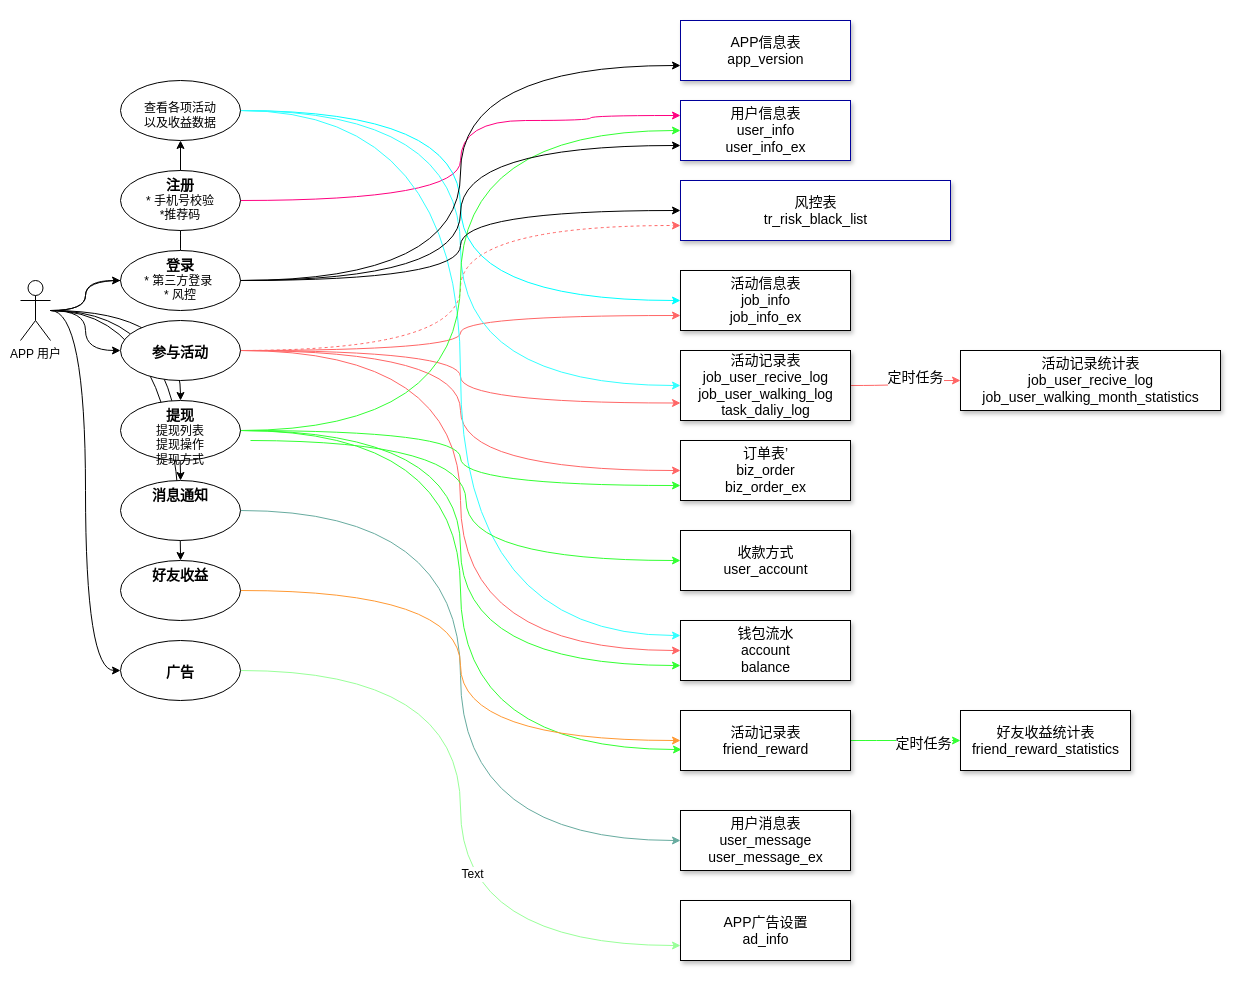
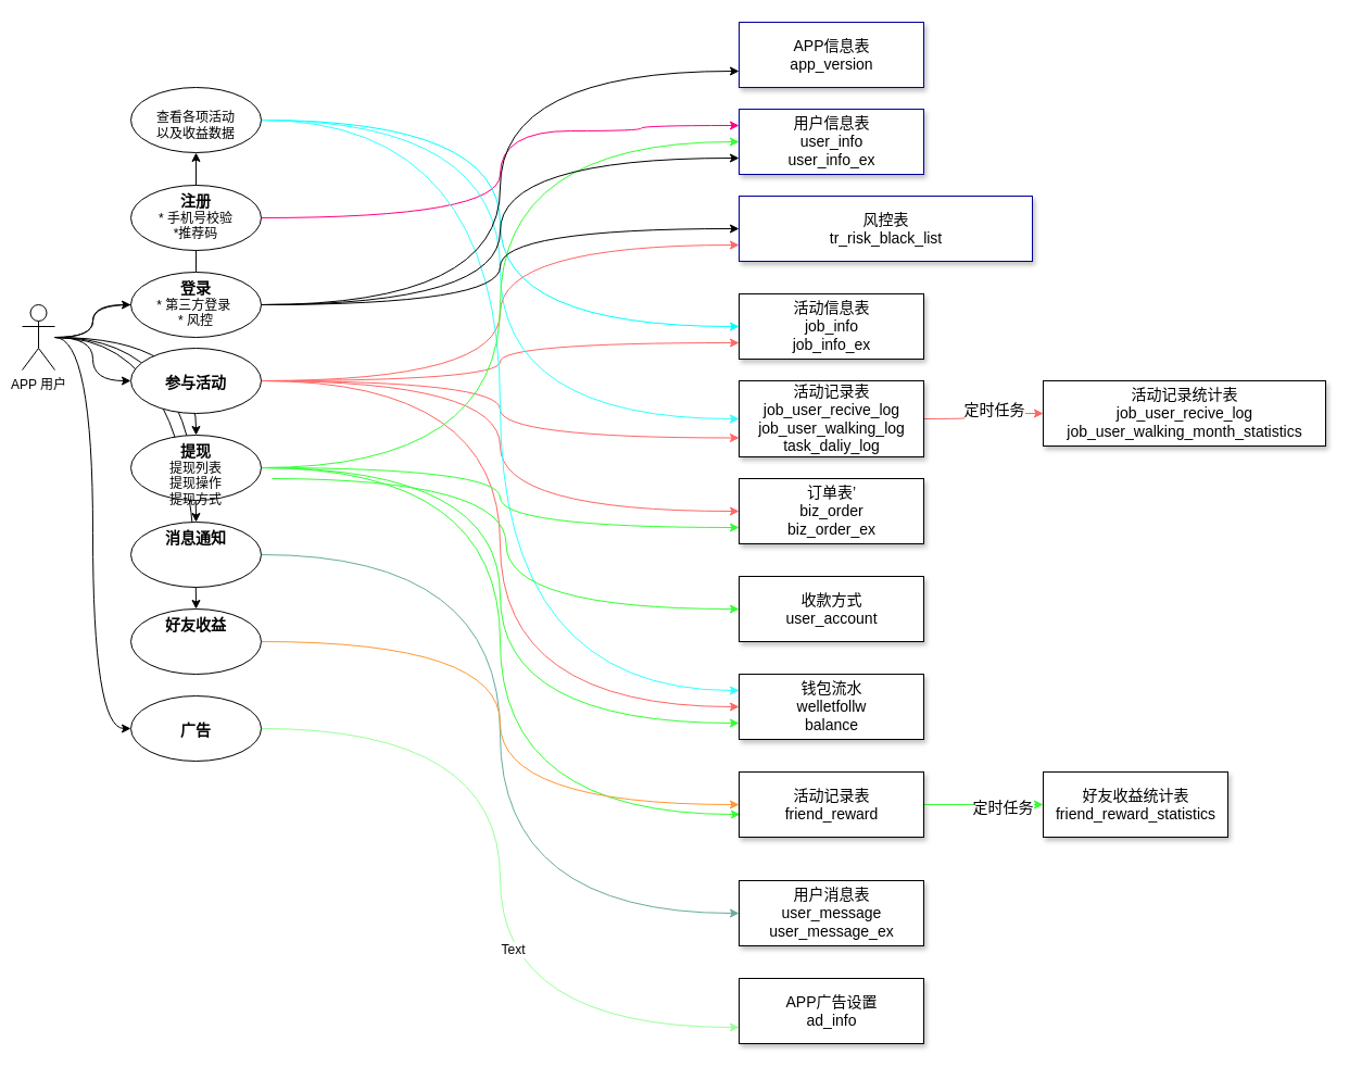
  <mxCell id="0" />
  <mxCell id="1" parent="0" />
  <mxCell id="2" value="" style="edgeStyle=orthogonalEdgeStyle;rounded=0;orthogonalLoop=1;jettySize=auto;html=1;curved=1;" edge="1" parent="1" source="9" target="31"><mxGeometry relative="1" as="geometry" /></mxCell>
  <mxCell id="3" value="" style="edgeStyle=orthogonalEdgeStyle;rounded=0;orthogonalLoop=1;jettySize=auto;html=1;curved=1;" edge="1" parent="1" source="9" target="17"><mxGeometry relative="1" as="geometry" /></mxCell>
  <mxCell id="4" value="" style="edgeStyle=orthogonalEdgeStyle;curved=1;rounded=0;orthogonalLoop=1;jettySize=auto;html=1;startArrow=none;" edge="1" parent="1" source="31" target="21"><mxGeometry relative="1" as="geometry" /></mxCell>
  <mxCell id="5" value="" style="edgeStyle=orthogonalEdgeStyle;curved=1;rounded=0;orthogonalLoop=1;jettySize=auto;html=1;" edge="1" parent="1" source="9" target="26"><mxGeometry relative="1" as="geometry" /></mxCell>
  <mxCell id="6" value="" style="edgeStyle=orthogonalEdgeStyle;curved=1;rounded=0;orthogonalLoop=1;jettySize=auto;html=1;fontSize=14;" edge="1" parent="1" source="9" target="28"><mxGeometry relative="1" as="geometry" /></mxCell>
  <mxCell id="7" style="edgeStyle=orthogonalEdgeStyle;curved=1;rounded=0;orthogonalLoop=1;jettySize=auto;html=1;fontSize=14;entryX=0.5;entryY=0;entryDx=0;entryDy=0;" edge="1" parent="1" source="9" target="40"><mxGeometry relative="1" as="geometry"><mxPoint x="180" y="610" as="targetPoint" /></mxGeometry></mxCell>
  <mxCell id="8" style="edgeStyle=orthogonalEdgeStyle;curved=1;rounded=0;orthogonalLoop=1;jettySize=auto;html=1;fontSize=14;strokeColor=#000000;entryX=0;entryY=0.5;entryDx=0;entryDy=0;" edge="1" parent="1" source="9" target="53"><mxGeometry relative="1" as="geometry"><mxPoint x="150" y="700" as="targetPoint" /></mxGeometry></mxCell>
  <mxCell id="9" value="APP 用户" style="shape=umlActor;verticalLabelPosition=bottom;verticalAlign=top;html=1;outlineConnect=0;" vertex="1" parent="1"><mxGeometry x="20" y="280" width="30" height="60" as="geometry" /></mxCell>
  <mxCell id="10" style="edgeStyle=orthogonalEdgeStyle;curved=1;rounded=0;orthogonalLoop=1;jettySize=auto;html=1;entryX=0;entryY=0.25;entryDx=0;entryDy=0;fontSize=14;strokeColor=#FF0080;" edge="1" parent="1" source="11" target="33"><mxGeometry relative="1" as="geometry"><Array as="points"><mxPoint x="460" y="200" /><mxPoint x="460" y="120" /><mxPoint x="590" y="120" /><mxPoint x="590" y="115" /></Array></mxGeometry></mxCell>
  <mxCell id="11" value="&lt;font style=&quot;font-size: 14px&quot;&gt;&lt;b&gt;注册&lt;/b&gt;&lt;/font&gt;&lt;br&gt;* 手机号校验&lt;br&gt;*推荐码" style="ellipse;whiteSpace=wrap;html=1;verticalAlign=top;" vertex="1" parent="1"><mxGeometry x="120" y="170" width="120" height="60" as="geometry" /></mxCell>
  <mxCell id="12" style="edgeStyle=orthogonalEdgeStyle;curved=1;rounded=0;orthogonalLoop=1;jettySize=auto;html=1;fontSize=14;strokeColor=#FF6666;entryX=0;entryY=0.75;entryDx=0;entryDy=0;" edge="1" parent="1" source="17" target="35"><mxGeometry relative="1" as="geometry" /></mxCell>
  <mxCell id="13" style="edgeStyle=orthogonalEdgeStyle;curved=1;rounded=0;orthogonalLoop=1;jettySize=auto;html=1;fontSize=14;strokeColor=#FF6666;entryX=0;entryY=0.75;entryDx=0;entryDy=0;" edge="1" parent="1" source="17" target="38"><mxGeometry relative="1" as="geometry" /></mxCell>
  <mxCell id="14" style="edgeStyle=orthogonalEdgeStyle;curved=1;rounded=0;orthogonalLoop=1;jettySize=auto;html=1;fontSize=14;entryX=0;entryY=0.5;entryDx=0;entryDy=0;strokeColor=#FF6666;" edge="1" parent="1" source="17" target="41"><mxGeometry relative="1" as="geometry"><mxPoint x="680" y="490" as="targetPoint" /></mxGeometry></mxCell>
  <mxCell id="15" style="edgeStyle=orthogonalEdgeStyle;curved=1;rounded=0;orthogonalLoop=1;jettySize=auto;html=1;entryX=0;entryY=0.5;entryDx=0;entryDy=0;fontSize=14;strokeColor=#FF6666;" edge="1" parent="1" source="17" target="42"><mxGeometry relative="1" as="geometry" /></mxCell>
- <mxCell id="16" style="edgeStyle=orthogonalEdgeStyle;curved=1;rounded=0;orthogonalLoop=1;jettySize=auto;html=1;entryX=0;entryY=0.75;entryDx=0;entryDy=0;fontSize=14;strokeColor=#FF6666;dashed=1;" edge="1" parent="1" source="17" target="34"><mxGeometry relative="1" as="geometry" /></mxCell>
+ <mxCell id="16" style="edgeStyle=orthogonalEdgeStyle;curved=1;rounded=0;orthogonalLoop=1;jettySize=auto;html=1;entryX=0;entryY=0.75;entryDx=0;entryDy=0;fontSize=14;strokeColor=#FF6666;" edge="1" parent="1" source="17" target="34"><mxGeometry relative="1" as="geometry" /></mxCell>
  <mxCell id="17" value="&lt;b&gt;&lt;font style=&quot;font-size: 14px&quot;&gt;&lt;br&gt;参与活动&lt;/font&gt;&lt;/b&gt;" style="ellipse;whiteSpace=wrap;html=1;verticalAlign=top;" vertex="1" parent="1"><mxGeometry x="120" y="320" width="120" height="60" as="geometry" /></mxCell>
  <mxCell id="18" style="edgeStyle=orthogonalEdgeStyle;curved=1;rounded=0;orthogonalLoop=1;jettySize=auto;html=1;entryX=0;entryY=0.5;entryDx=0;entryDy=0;fontSize=14;strokeColor=#00FFFF;" edge="1" parent="1" source="21" target="35"><mxGeometry relative="1" as="geometry" /></mxCell>
  <mxCell id="19" style="edgeStyle=orthogonalEdgeStyle;curved=1;rounded=0;orthogonalLoop=1;jettySize=auto;html=1;entryX=0;entryY=0.25;entryDx=0;entryDy=0;fontSize=14;strokeColor=#33FFFF;" edge="1" parent="1" source="21" target="42"><mxGeometry relative="1" as="geometry" /></mxCell>
  <mxCell id="20" style="edgeStyle=orthogonalEdgeStyle;curved=1;rounded=0;orthogonalLoop=1;jettySize=auto;html=1;entryX=0;entryY=0.5;entryDx=0;entryDy=0;fontSize=14;strokeColor=#33FFFF;" edge="1" parent="1" source="21" target="38"><mxGeometry relative="1" as="geometry" /></mxCell>
  <mxCell id="21" value="&lt;br&gt;查看各项活动&lt;br&gt;以及收益数据" style="ellipse;whiteSpace=wrap;html=1;verticalAlign=top;" vertex="1" parent="1"><mxGeometry x="120" y="80" width="120" height="60" as="geometry" /></mxCell>
  <mxCell id="22" style="edgeStyle=orthogonalEdgeStyle;curved=1;rounded=0;orthogonalLoop=1;jettySize=auto;html=1;entryX=0;entryY=0.75;entryDx=0;entryDy=0;fontSize=14;strokeColor=#33FF33;" edge="1" parent="1" source="26" target="41"><mxGeometry relative="1" as="geometry" /></mxCell>
  <mxCell id="23" style="edgeStyle=orthogonalEdgeStyle;curved=1;rounded=0;orthogonalLoop=1;jettySize=auto;html=1;entryX=0;entryY=0.75;entryDx=0;entryDy=0;fontSize=14;strokeColor=#33FF33;" edge="1" parent="1" source="26" target="42"><mxGeometry relative="1" as="geometry" /></mxCell>
  <mxCell id="24" style="edgeStyle=orthogonalEdgeStyle;curved=1;rounded=0;orthogonalLoop=1;jettySize=auto;html=1;entryX=0;entryY=0.5;entryDx=0;entryDy=0;fontSize=14;strokeColor=#33FF33;" edge="1" parent="1" source="26" target="33"><mxGeometry relative="1" as="geometry" /></mxCell>
  <mxCell id="25" style="edgeStyle=orthogonalEdgeStyle;curved=1;rounded=0;orthogonalLoop=1;jettySize=auto;html=1;entryX=0.006;entryY=0.65;entryDx=0;entryDy=0;entryPerimeter=0;fontSize=14;strokeColor=#33FF33;" edge="1" parent="1" source="26" target="46"><mxGeometry relative="1" as="geometry" /></mxCell>
  <mxCell id="26" value="&lt;font&gt;&lt;span style=&quot;font-weight: bold ; font-size: 14px&quot;&gt;提现&lt;/span&gt;&lt;br&gt;&lt;font style=&quot;font-size: 12px&quot;&gt;提现列表&lt;br&gt;提现操作&lt;br&gt;提现方式&lt;/font&gt;&lt;br&gt;&lt;/font&gt;" style="ellipse;whiteSpace=wrap;html=1;verticalAlign=top;" vertex="1" parent="1"><mxGeometry x="120" y="400" width="120" height="60" as="geometry" /></mxCell>
  <mxCell id="27" style="edgeStyle=orthogonalEdgeStyle;curved=1;rounded=0;orthogonalLoop=1;jettySize=auto;html=1;entryX=0;entryY=0.5;entryDx=0;entryDy=0;fontSize=14;strokeColor=#67AB9F;" edge="1" parent="1" source="28" target="48"><mxGeometry relative="1" as="geometry" /></mxCell>
  <mxCell id="28" value="&lt;b&gt;&lt;font style=&quot;font-size: 14px&quot;&gt;消息通知&lt;/font&gt;&lt;/b&gt;" style="ellipse;whiteSpace=wrap;html=1;verticalAlign=top;" vertex="1" parent="1"><mxGeometry x="120" y="480" width="120" height="60" as="geometry" /></mxCell>
  <mxCell id="29" style="edgeStyle=orthogonalEdgeStyle;curved=1;rounded=0;orthogonalLoop=1;jettySize=auto;html=1;entryX=0;entryY=0.5;entryDx=0;entryDy=0;fontSize=14;" edge="1" parent="1" source="31" target="34"><mxGeometry relative="1" as="geometry" /></mxCell>
  <mxCell id="30" style="edgeStyle=orthogonalEdgeStyle;curved=1;rounded=0;orthogonalLoop=1;jettySize=auto;html=1;entryX=0;entryY=0.75;entryDx=0;entryDy=0;fontSize=14;" edge="1" parent="1" source="31" target="33"><mxGeometry relative="1" as="geometry" /></mxCell>
  <mxCell id="31" value="&lt;font style=&quot;font-size: 14px&quot;&gt;&lt;b&gt;登录&lt;/b&gt;&lt;/font&gt;&lt;br&gt;* 第三方登录&amp;nbsp;&lt;br&gt;* 风控" style="ellipse;whiteSpace=wrap;html=1;verticalAlign=top;" vertex="1" parent="1"><mxGeometry x="120" y="250" width="120" height="60" as="geometry" /></mxCell>
  <mxCell id="32" value="" style="edgeStyle=orthogonalEdgeStyle;curved=1;rounded=0;orthogonalLoop=1;jettySize=auto;html=1;endArrow=none;" edge="1" parent="1" source="9" target="31"><mxGeometry relative="1" as="geometry"><mxPoint x="50" y="310" as="sourcePoint" /><mxPoint x="180" y="140" as="targetPoint" /></mxGeometry></mxCell>
  <mxCell id="33" value="用户信息表&lt;br&gt;user_info&lt;br&gt;user_info_ex" style="html=1;fontSize=14;shadow=1;strokeColor=#000099;" vertex="1" parent="1"><mxGeometry x="680" y="100" width="170" height="60" as="geometry" /></mxCell>
  <mxCell id="34" value="风控表&lt;br&gt;tr_risk_black_list" style="html=1;fontSize=14;shadow=1;strokeColor=#000099;" vertex="1" parent="1"><mxGeometry x="680" y="180" width="270" height="60" as="geometry" /></mxCell>
  <mxCell id="35" value="活动信息表&lt;br&gt;job_info&lt;br&gt;job_info_ex" style="html=1;fontSize=14;shadow=1;strokeColor=#000000;" vertex="1" parent="1"><mxGeometry x="680" y="270" width="170" height="60" as="geometry" /></mxCell>
  <mxCell id="36" style="edgeStyle=orthogonalEdgeStyle;curved=1;rounded=0;orthogonalLoop=1;jettySize=auto;html=1;fontSize=14;strokeColor=#FF6666;" edge="1" parent="1" source="38" target="43"><mxGeometry relative="1" as="geometry"><mxPoint x="1000" y="380" as="targetPoint" /></mxGeometry></mxCell>
  <mxCell id="37" value="定时任务" style="edgeLabel;html=1;align=center;verticalAlign=middle;resizable=0;points=[];fontSize=14;" vertex="1" connectable="0" parent="36"><mxGeometry x="0.2" y="4" relative="1" as="geometry"><mxPoint as="offset" /></mxGeometry></mxCell>
  <mxCell id="38" value="活动记录表&lt;br&gt;job_user_recive_log&lt;br&gt;job_user_walking_log&lt;br&gt;task_daliy_log" style="html=1;fontSize=14;shadow=1;strokeColor=#000000;" vertex="1" parent="1"><mxGeometry x="680" y="350" width="170" height="70" as="geometry" /></mxCell>
  <mxCell id="39" style="edgeStyle=orthogonalEdgeStyle;curved=1;rounded=0;orthogonalLoop=1;jettySize=auto;html=1;entryX=0;entryY=0.5;entryDx=0;entryDy=0;fontSize=14;strokeColor=#FF9933;" edge="1" parent="1" source="40" target="46"><mxGeometry relative="1" as="geometry" /></mxCell>
  <mxCell id="40" value="&lt;b&gt;&lt;font style=&quot;font-size: 14px&quot;&gt;好友收益&lt;/font&gt;&lt;/b&gt;" style="ellipse;whiteSpace=wrap;html=1;verticalAlign=top;" vertex="1" parent="1"><mxGeometry x="120" y="560" width="120" height="60" as="geometry" /></mxCell>
  <mxCell id="41" value="订单表’&lt;br&gt;biz_order&lt;br&gt;biz_order_ex" style="html=1;fontSize=14;shadow=1;strokeColor=#000000;" vertex="1" parent="1"><mxGeometry x="680" y="440" width="170" height="60" as="geometry" /></mxCell>
- <mxCell id="42" value="钱包流水&lt;br&gt;account&lt;br&gt;balance" style="html=1;fontSize=14;shadow=1;strokeColor=#000000;" vertex="1" parent="1"><mxGeometry x="680" y="620" width="170" height="60" as="geometry" /></mxCell>
+ <mxCell id="42" value="钱包流水&lt;br&gt;welletfollw&lt;br&gt;balance" style="html=1;fontSize=14;shadow=1;strokeColor=#000000;" vertex="1" parent="1"><mxGeometry x="680" y="620" width="170" height="60" as="geometry" /></mxCell>
  <mxCell id="43" value="活动记录统计表&lt;br&gt;job_user_recive_log&lt;br&gt;job_user_walking_month_statistics" style="html=1;fontSize=14;shadow=1;strokeColor=#000000;" vertex="1" parent="1"><mxGeometry x="960" y="350" width="260" height="60" as="geometry" /></mxCell>
  <mxCell id="44" style="edgeStyle=orthogonalEdgeStyle;curved=1;rounded=0;orthogonalLoop=1;jettySize=auto;html=1;entryX=0;entryY=0.5;entryDx=0;entryDy=0;fontSize=14;strokeColor=#33FF33;" edge="1" parent="1" source="46" target="47"><mxGeometry relative="1" as="geometry" /></mxCell>
  <mxCell id="45" value="定时任务" style="edgeLabel;html=1;align=center;verticalAlign=middle;resizable=0;points=[];fontSize=14;" vertex="1" connectable="0" parent="44"><mxGeometry x="0.307" y="-2" relative="1" as="geometry"><mxPoint as="offset" /></mxGeometry></mxCell>
  <mxCell id="46" value="活动记录表&lt;br&gt;friend_reward&lt;br&gt;" style="html=1;fontSize=14;shadow=1;strokeColor=#000000;" vertex="1" parent="1"><mxGeometry x="680" y="710" width="170" height="60" as="geometry" /></mxCell>
  <mxCell id="47" value="好友收益统计表&lt;br&gt;friend_reward_statistics" style="html=1;fontSize=14;shadow=1;strokeColor=#000000;" vertex="1" parent="1"><mxGeometry x="960" y="710" width="170" height="60" as="geometry" /></mxCell>
  <mxCell id="48" value="用户消息表&lt;br&gt;user_message&lt;br&gt;user_message_ex" style="html=1;fontSize=14;shadow=1;strokeColor=#000000;" vertex="1" parent="1"><mxGeometry x="680" y="810" width="170" height="60" as="geometry" /></mxCell>
  <mxCell id="49" value="APP信息表&lt;br&gt;app_version&lt;br&gt;" style="html=1;fontSize=14;shadow=1;strokeColor=#000099;" vertex="1" parent="1"><mxGeometry x="680" y="20" width="170" height="60" as="geometry" /></mxCell>
  <mxCell id="50" style="edgeStyle=orthogonalEdgeStyle;curved=1;rounded=0;orthogonalLoop=1;jettySize=auto;html=1;entryX=0;entryY=0.75;entryDx=0;entryDy=0;fontSize=14;exitX=1;exitY=0.5;exitDx=0;exitDy=0;" edge="1" parent="1" source="31" target="49"><mxGeometry relative="1" as="geometry"><mxPoint x="250" y="290" as="sourcePoint" /><mxPoint x="690" y="155" as="targetPoint" /></mxGeometry></mxCell>
  <mxCell id="51" style="edgeStyle=orthogonalEdgeStyle;curved=1;rounded=0;orthogonalLoop=1;jettySize=auto;html=1;entryX=0;entryY=0.75;entryDx=0;entryDy=0;fontSize=14;strokeColor=#99FF99;" edge="1" parent="1" source="53" target="54"><mxGeometry relative="1" as="geometry" /></mxCell>
  <mxCell id="52" value="Text" style="edgeLabel;html=1;align=center;verticalAlign=middle;resizable=0;points=[];fontSize=12;" vertex="1" connectable="0" parent="51"><mxGeometry x="0.182" y="11" relative="1" as="geometry"><mxPoint as="offset" /></mxGeometry></mxCell>
  <mxCell id="53" value="&lt;b&gt;&lt;font style=&quot;font-size: 14px&quot;&gt;&lt;br&gt;广告&lt;/font&gt;&lt;/b&gt;" style="ellipse;whiteSpace=wrap;html=1;verticalAlign=top;" vertex="1" parent="1"><mxGeometry x="120" y="640" width="120" height="60" as="geometry" /></mxCell>
  <mxCell id="54" value="APP广告设置&lt;br&gt;ad_info&lt;br&gt;" style="html=1;fontSize=14;shadow=1;strokeColor=#000000;" vertex="1" parent="1"><mxGeometry x="680" y="900" width="170" height="60" as="geometry" /></mxCell>
  <mxCell id="55" value="收款方式&lt;br&gt;user_account" style="html=1;fontSize=14;shadow=1;strokeColor=#000000;" vertex="1" parent="1"><mxGeometry x="680" y="530" width="170" height="60" as="geometry" /></mxCell>
  <mxCell id="56" style="edgeStyle=orthogonalEdgeStyle;curved=1;rounded=0;orthogonalLoop=1;jettySize=auto;html=1;entryX=0;entryY=0.5;entryDx=0;entryDy=0;fontSize=14;strokeColor=#33FF33;" edge="1" parent="1" target="55"><mxGeometry relative="1" as="geometry"><mxPoint x="250" y="440" as="sourcePoint" /><mxPoint x="691.02" y="789" as="targetPoint" /></mxGeometry></mxCell>
